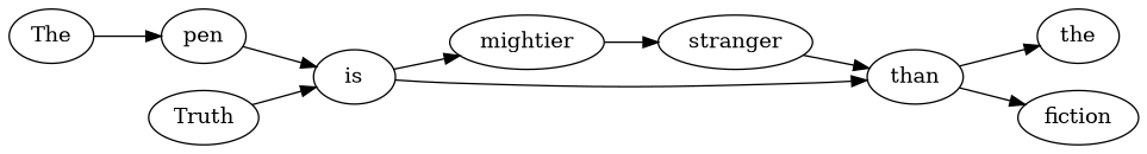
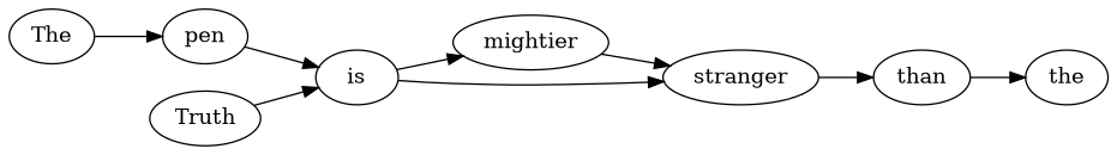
  digraph {
    rankdir=LR
    The
    pen
    is
    mightier
    stranger
    than
    the
-   fiction
    Truth
    The -> pen
    pen -> is
    is -> mightier
-   is -> than
+   is -> stranger
    mightier -> stranger
    stranger -> than
    than -> the
-   than -> fiction
    Truth -> is
  }
